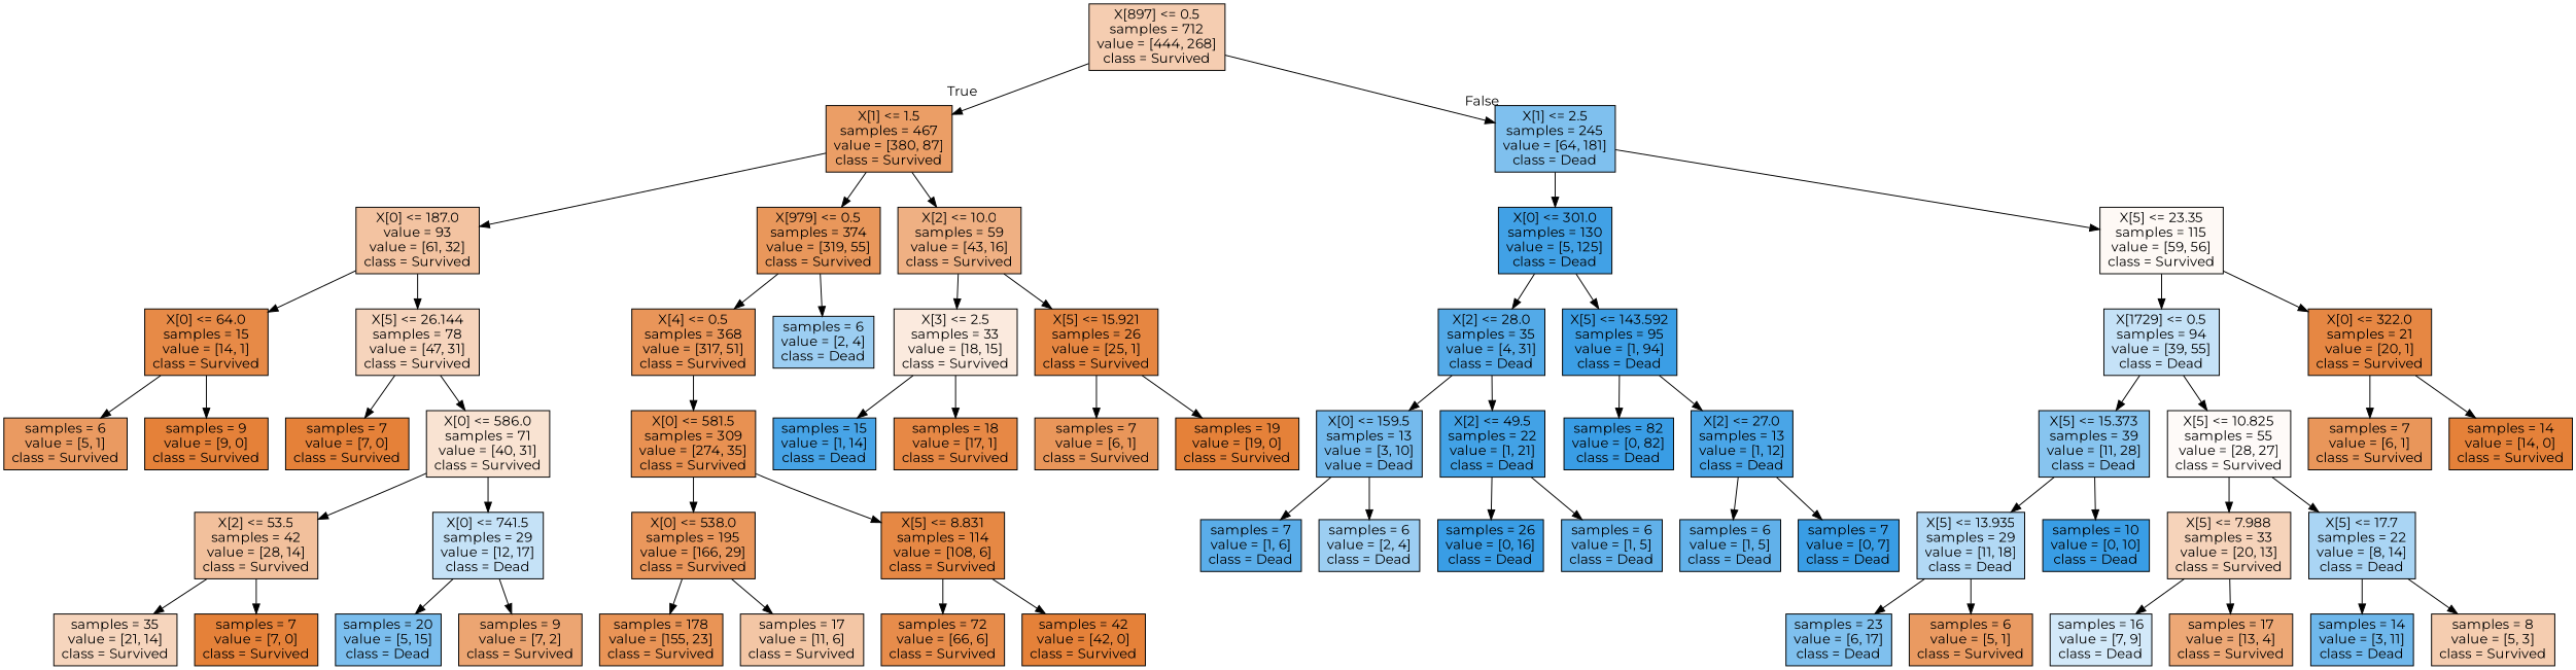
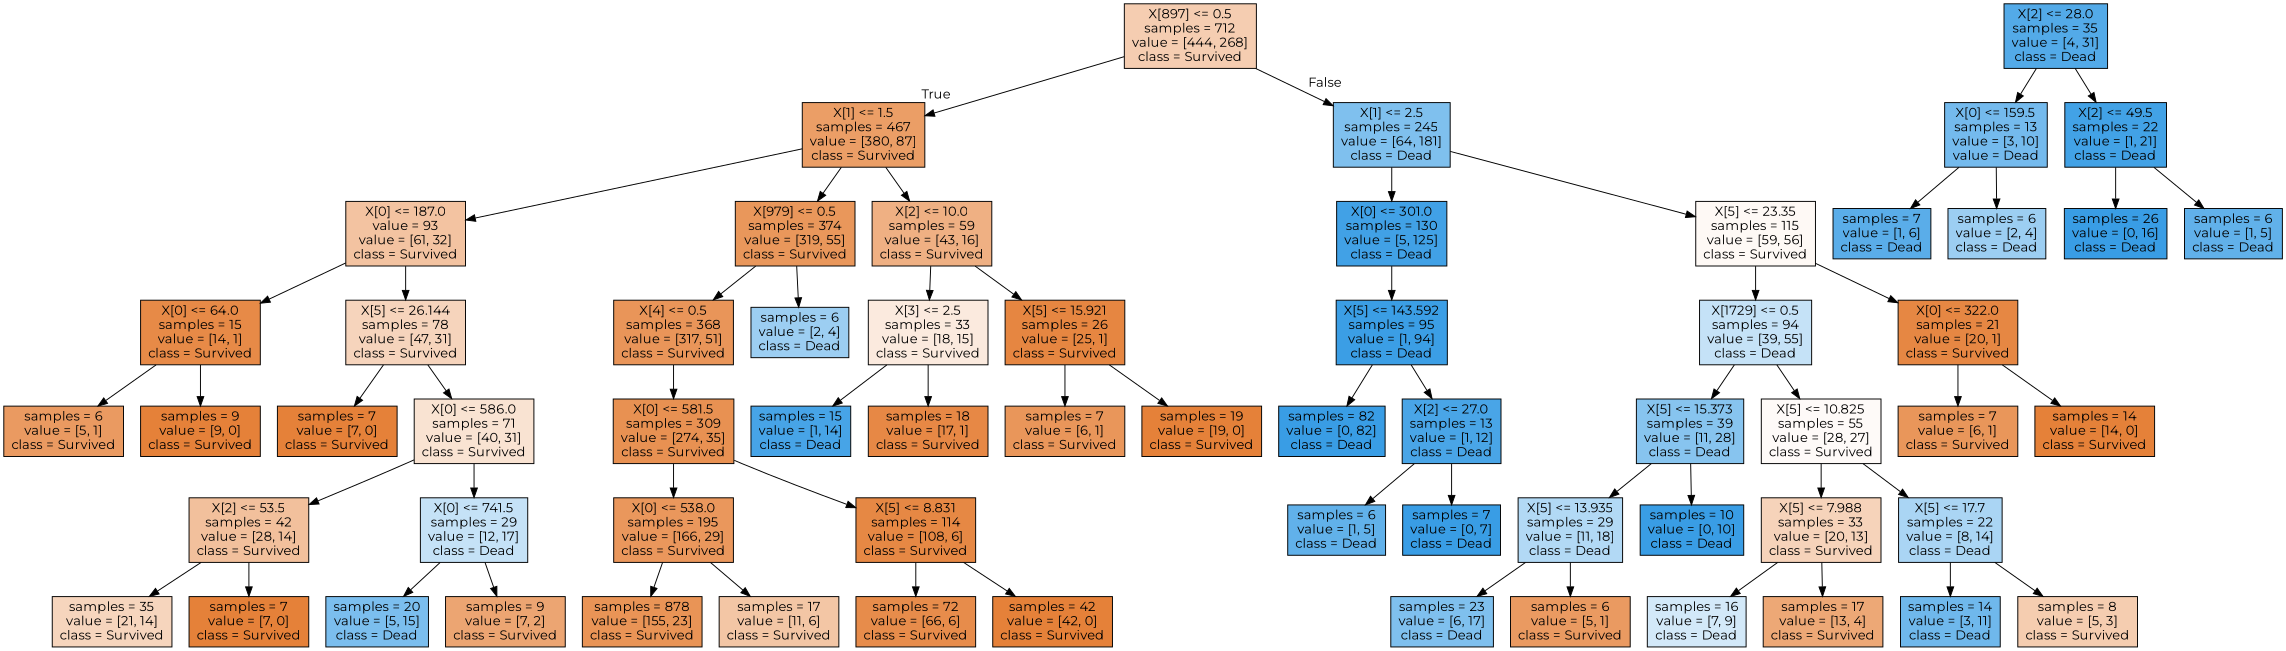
  digraph {
    fontname=Montserrat
    node [color=black fillcolor="#e58139" fontname=Montserrat shape=box style=filled]
    edge [fontname=Montserrat]
    n1 [fillcolor="#f5cdb1" label="X[897] <= 0.5\nsamples = 712\nvalue = [444, 268]\nclass = Survived"]
    n2 [fillcolor="#eb9e66" label="X[1] <= 1.5\nsamples = 467\nvalue = [380, 87]\nclass = Survived"]
    n3 [fillcolor="#7fc0ee" label="X[1] <= 2.5\nsamples = 245\nvalue = [64, 181]\nclass = Dead"]
    n4 [fillcolor="#f3c3a1" label="X[0] <= 187.0\nvalue = 93\nvalue = [61, 32]\nclass = Survived"]
    n5 [fillcolor="#e9975b" label="X[979] <= 0.5\nsamples = 374\nvalue = [319, 55]\nclass = Survived"]
    n6 [fillcolor="#efb083" label="X[2] <= 10.0\nsamples = 59\nvalue = [43, 16]\nclass = Survived"]
    n7 [fillcolor="#41a1e6" label="X[0] <= 301.0\nsamples = 130\nvalue = [5, 125]\nclass = Dead"]
    n8 [fillcolor="#fef9f5" label="X[5] <= 23.35\nsamples = 115\nvalue = [59, 56]\nclass = Survived"]
    n9 [fillcolor="#e78a47" label="X[0] <= 64.0\nsamples = 15\nvalue = [14, 1]\nclass = Survived"]
    n10 [fillcolor="#f6d4bc" label="X[5] <= 26.144\nsamples = 78\nvalue = [47, 31]\nclass = Survived"]
    n11 [fillcolor="#e99559" label="X[4] <= 0.5\nsamples = 368\nvalue = [317, 51]\nclass = Survived"]
    n12 [fillcolor="#9ccef2" label="samples = 6\nvalue = [2, 4]\nclass = Dead"]
    n13 [fillcolor="#ea9a61" label="samples = 6\nvalue = [5, 1]\nclass = Survived"]
    n14 [label="samples = 9\nvalue = [9, 0]\nclass = Survived"]
    n15 [label="samples = 7\nvalue = [7, 0]\nclass = Survived"]
    n16 [fillcolor="#f9e3d2" label="X[0] <= 586.0\nsamples = 71\nvalue = [40, 31]\nclass = Survived"]
    n17 [fillcolor="#f2c09c" label="X[2] <= 53.5\nsamples = 42\nvalue = [28, 14]\nclass = Survived"]
    n18 [fillcolor="#c5e2f7" label="X[0] <= 741.5\nsamples = 29\nvalue = [12, 17]\nclass = Dead"]
    n19 [fillcolor="#f6d5bd" label="samples = 35\nvalue = [21, 14]\nclass = Survived"]
    n20 [label="samples = 7\nvalue = [7, 0]\nclass = Survived"]
    n21 [fillcolor="#7bbeee" label="samples = 20\nvalue = [5, 15]\nclass = Dead"]
    n22 [fillcolor="#eca572" label="samples = 9\nvalue = [7, 2]\nclass = Survived"]
    n23 [fillcolor="#e89152" label="X[0] <= 581.5\nsamples = 309\nvalue = [274, 35]\nclass = Survived"]
    n24 [fillcolor="#ea975c" label="X[0] <= 538.0\nsamples = 195\nvalue = [166, 29]\nclass = Survived"]
    n25 [fillcolor="#e68844" label="X[5] <= 8.831\nsamples = 114\nvalue = [108, 6]\nclass = Survived"]
    n26 [fillcolor="#fbeade" label="X[3] <= 2.5\nsamples = 33\nvalue = [18, 15]\nclass = Survived"]
    n27 [fillcolor="#e68641" label="X[5] <= 15.921\nsamples = 26\nvalue = [25, 1]\nclass = Survived"]
-   n28 [fillcolor="#e99456" label="samples = 178\nvalue = [155, 23]\nclass = Survived"]
+   n28 [fillcolor="#e99456" label="samples = 878\nvalue = [155, 23]\nclass = Survived"]
    n29 [fillcolor="#f3c6a5" label="samples = 17\nvalue = [11, 6]\nclass = Survived"]
    n30 [fillcolor="#e78c4b" label="samples = 72\nvalue = [66, 6]\nclass = Survived"]
    n31 [label="samples = 42\nvalue = [42, 0]\nclass = Survived"]
    n32 [fillcolor="#47a4e7" label="samples = 15\nvalue = [1, 14]\nclass = Dead"]
    n33 [fillcolor="#e78845" label="samples = 18\nvalue = [17, 1]\nclass = Survived"]
    n34 [fillcolor="#e9965a" label="samples = 7\nvalue = [6, 1]\nclass = Survived"]
    n35 [label="samples = 19\nvalue = [19, 0]\nclass = Survived"]
    n36 [fillcolor="#53aae8" label="X[2] <= 28.0\nsamples = 35\nvalue = [4, 31]\nclass = Dead"]
    n37 [fillcolor="#3b9ee5" label="X[5] <= 143.592\nsamples = 95\nvalue = [1, 94]\nclass = Dead"]
    n38 [fillcolor="#c5e2f7" label="X[1729] <= 0.5\nsamples = 94\nvalue = [39, 55]\nclass = Dead"]
    n39 [fillcolor="#e68743" label="X[0] <= 322.0\nsamples = 21\nvalue = [20, 1]\nclass = Survived"]
    n40 [fillcolor="#74baed" label="X[0] <= 159.5\nsamples = 13\nvalue = [3, 10]\nvalue = Dead"]
    n41 [fillcolor="#42a2e6" label="X[2] <= 49.5\nsamples = 22\nvalue = [1, 21]\nclass = Dead"]
    n42 [fillcolor="#399de5" label="samples = 82\nvalue = [0, 82]\nclass = Dead"]
    n43 [fillcolor="#49a5e7" label="X[2] <= 27.0\nsamples = 13\nvalue = [1, 12]\nclass = Dead"]
    n44 [fillcolor="#5aade9" label="samples = 7\nvalue = [1, 6]\nclass = Dead"]
    n45 [fillcolor="#9ccef2" label="samples = 6\nvalue = [2, 4]\nclass = Dead"]
    n46 [fillcolor="#399de5" label="samples = 26\nvalue = [0, 16]\nclass = Dead"]
    n47 [fillcolor="#61b1ea" label="samples = 6\nvalue = [1, 5]\nclass = Dead"]
    n48 [fillcolor="#61b1ea" label="samples = 6\nvalue = [1, 5]\nclass = Dead"]
    n49 [fillcolor="#399de5" label="samples = 7\nvalue = [0, 7]\nclass = Dead"]
    n50 [fillcolor="#87c4ef" label="X[5] <= 15.373\nsamples = 39\nvalue = [11, 28]\nclass = Dead"]
    n51 [fillcolor="#fefaf8" label="X[5] <= 10.825\nsamples = 55\nvalue = [28, 27]\nclass = Survived"]
    n52 [fillcolor="#e9965a" label="samples = 7\nvalue = [6, 1]\nclass = Survived"]
    n53 [label="samples = 14\nvalue = [14, 0]\nclass = Survived"]
    n54 [fillcolor="#b2d9f5" label="X[5] <= 13.935\nsamples = 29\nvalue = [11, 18]\nclass = Dead"]
    n55 [fillcolor="#399de5" label="samples = 10\nvalue = [0, 10]\nclass = Dead"]
    n56 [fillcolor="#f6d3ba" label="X[5] <= 7.988\nsamples = 33\nvalue = [20, 13]\nclass = Survived"]
    n57 [fillcolor="#aad5f4" label="X[5] <= 17.7\nsamples = 22\nvalue = [8, 14]\nclass = Dead"]
    n58 [fillcolor="#7fc0ee" label="samples = 23\nvalue = [6, 17]\nclass = Dead"]
    n59 [fillcolor="#ea9a61" label="samples = 6\nvalue = [5, 1]\nclass = Survived"]
    n60 [fillcolor="#d3e9f9" label="samples = 16\nvalue = [7, 9]\nclass = Dead"]
    n61 [fillcolor="#eda876" label="samples = 17\nvalue = [13, 4]\nclass = Survived"]
    n62 [fillcolor="#6fb8ec" label="samples = 14\nvalue = [3, 11]\nclass = Dead"]
    n63 [fillcolor="#f5cdb0" label="samples = 8\nvalue = [5, 3]\nclass = Survived"]
    n1 -> n2 [headlabel=True labelangle=45 labeldistance=2.5]
    n1 -> n3 [headlabel=False labelangle=-45 labeldistance=2.5]
    n2 -> n4
    n2 -> n5
    n2 -> n6
    n3 -> n7
    n3 -> n8
    n4 -> n9
    n4 -> n10
    n5 -> n11
    n5 -> n12
    n6 -> n26
    n6 -> n27
-   n7 -> n36
    n7 -> n37
    n8 -> n38
    n8 -> n39
    n9 -> n13
    n9 -> n14
    n10 -> n15
    n10 -> n16
    n11 -> n23
    n16 -> n17
    n16 -> n18
    n17 -> n19
    n17 -> n20
    n18 -> n21
    n18 -> n22
    n23 -> n24
    n23 -> n25
    n24 -> n28
    n24 -> n29
    n25 -> n30
    n25 -> n31
    n26 -> n32
    n26 -> n33
    n27 -> n34
    n27 -> n35
    n36 -> n40
    n36 -> n41
    n37 -> n42
    n37 -> n43
    n38 -> n50
    n38 -> n51
    n39 -> n52
    n39 -> n53
    n40 -> n44
    n40 -> n45
    n41 -> n46
    n41 -> n47
    n43 -> n48
    n43 -> n49
    n50 -> n54
    n50 -> n55
    n51 -> n56
    n51 -> n57
    n54 -> n58
    n54 -> n59
    n56 -> n60
    n56 -> n61
    n57 -> n62
    n57 -> n63
  }
